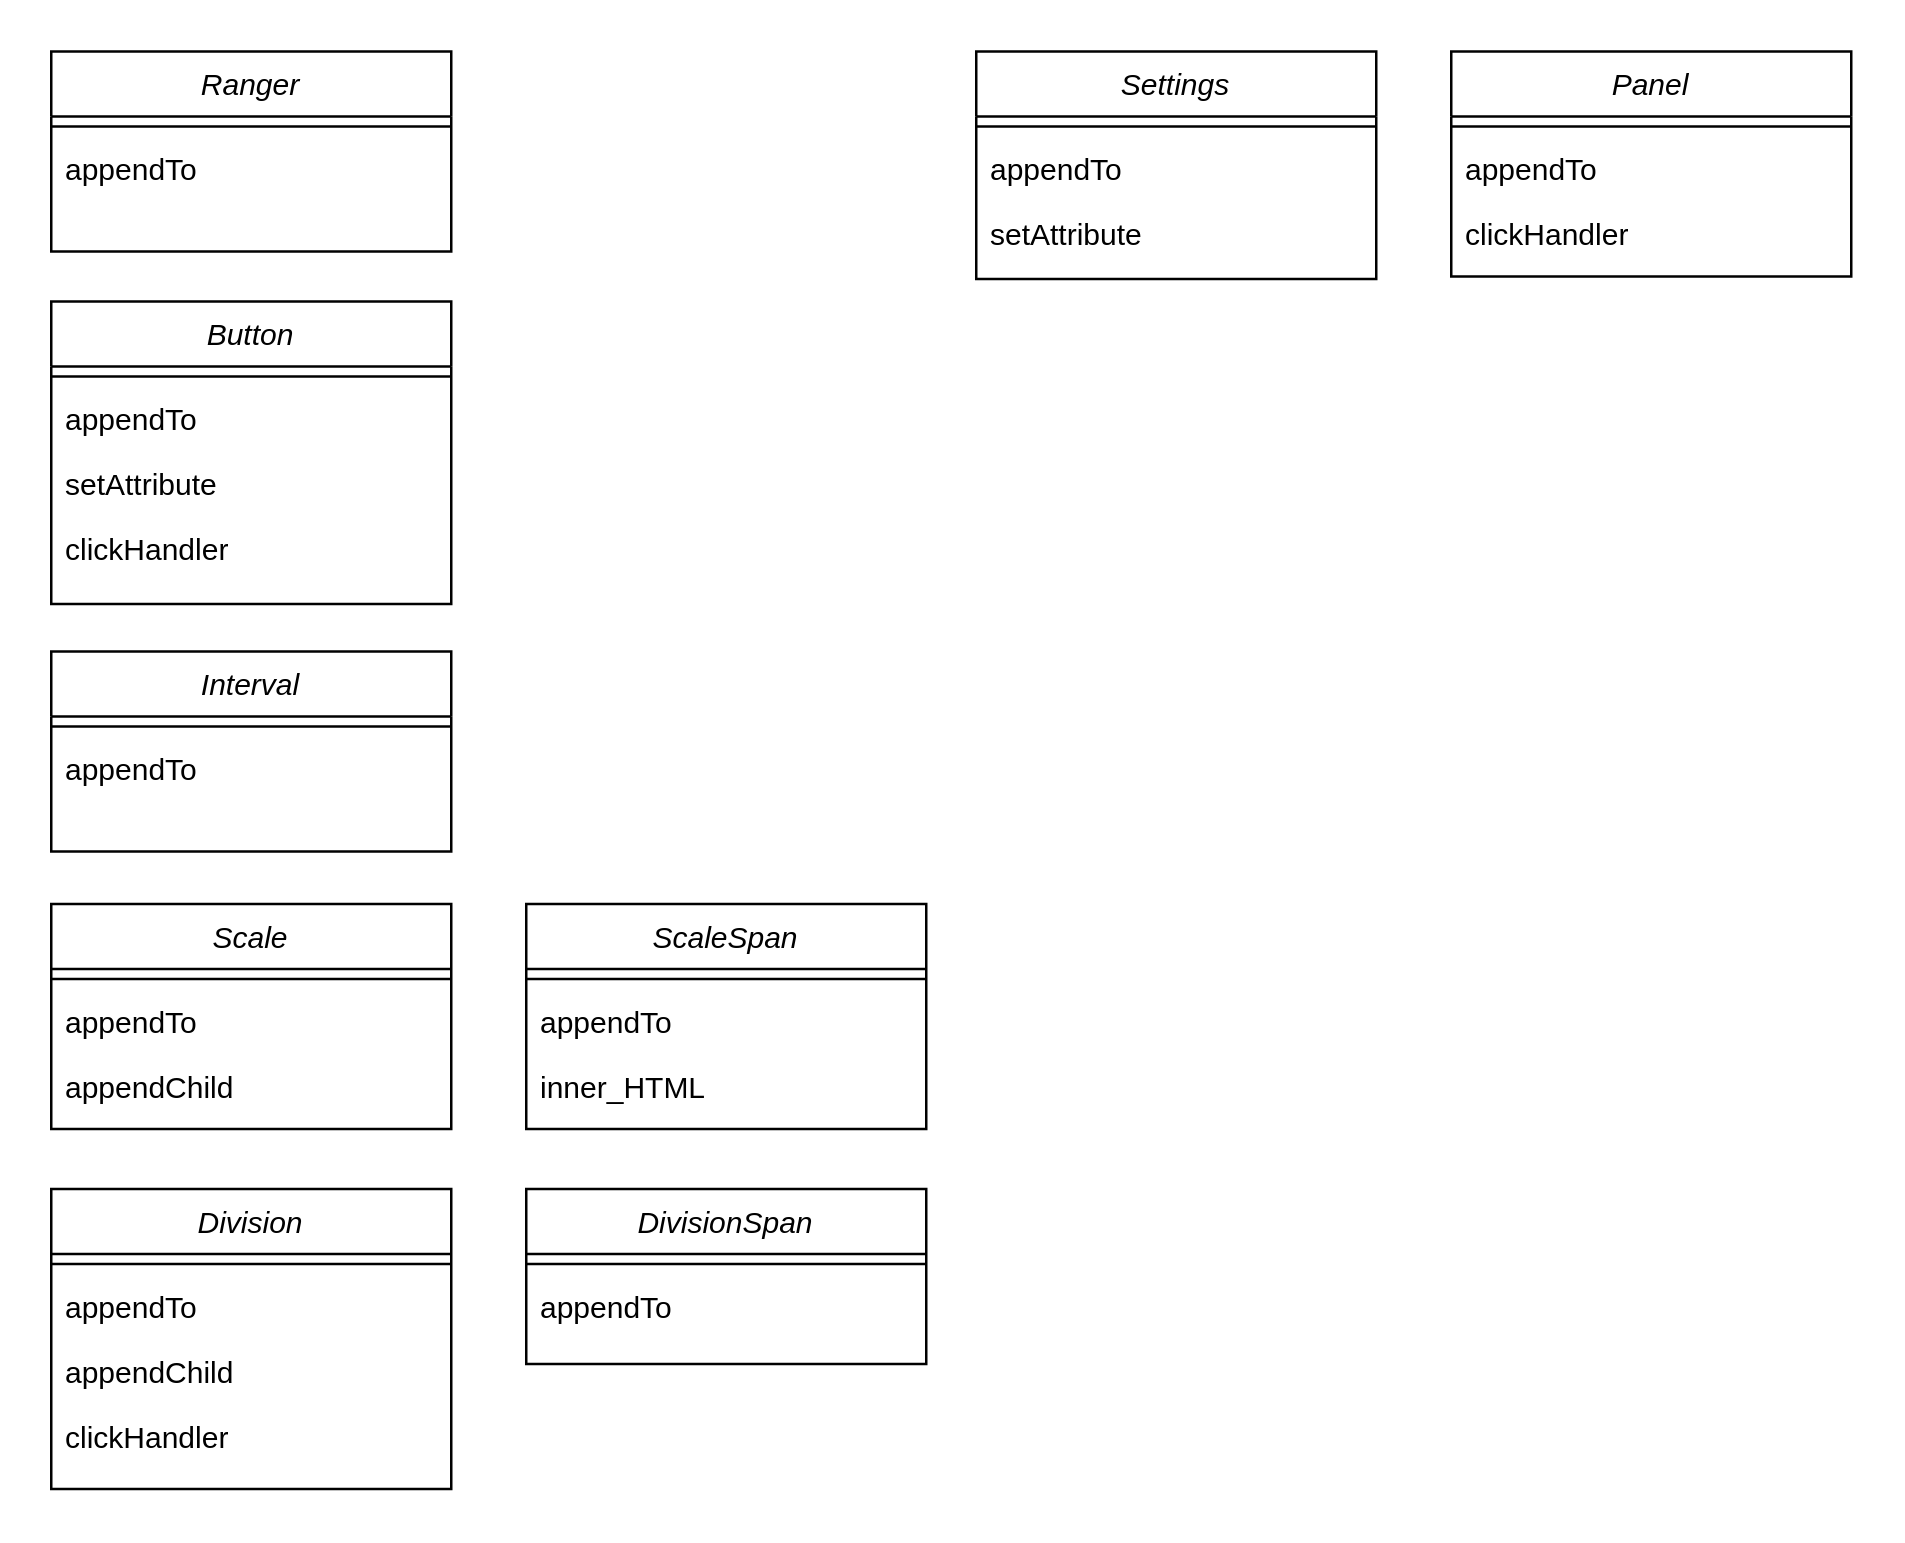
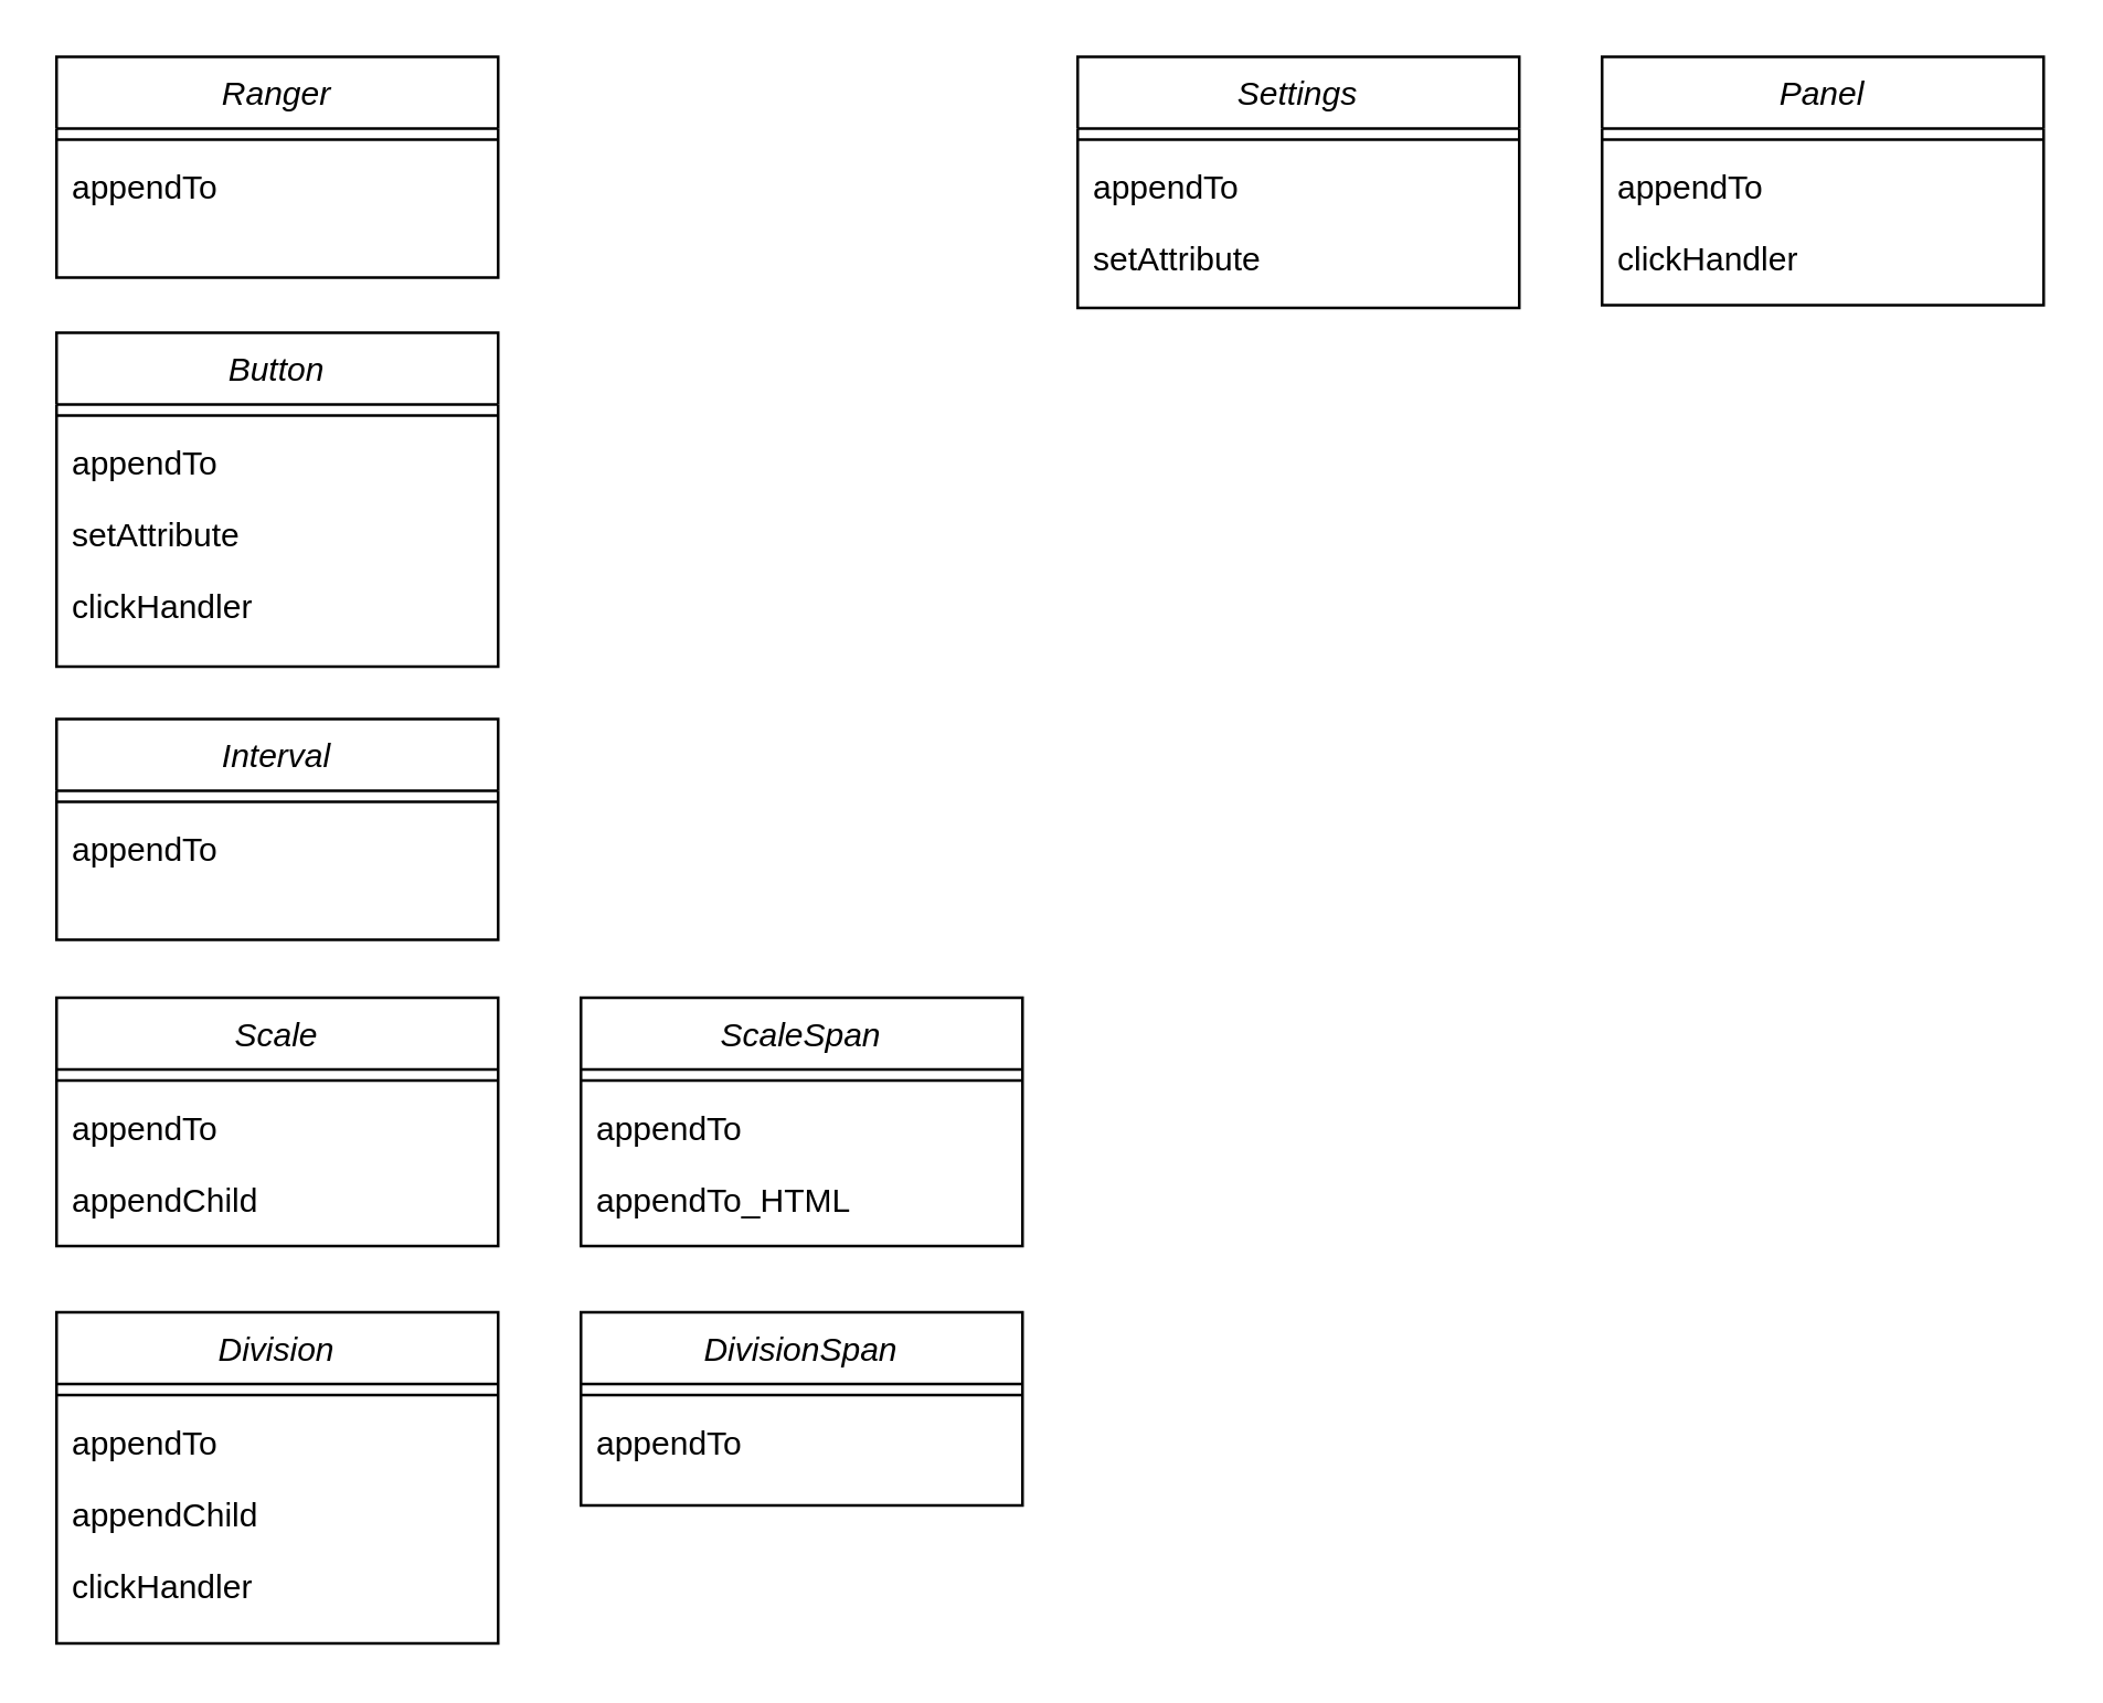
  <mxCell id="0" />
  <mxCell id="1" parent="0" />
  <mxCell id="2" value="Ranger" style="swimlane;fontStyle=2;align=center;verticalAlign=top;childLayout=stackLayout;horizontal=1;startSize=26;horizontalStack=0;resizeParent=1;resizeLast=0;collapsible=1;marginBottom=0;rounded=0;shadow=0;strokeWidth=1;" vertex="1" parent="1"><mxGeometry x="20" y="20" width="160" height="80" as="geometry"><mxRectangle x="230" y="140" width="160" height="26" as="alternateBounds" /></mxGeometry></mxCell>
  <mxCell id="3" value="" style="line;html=1;strokeWidth=1;align=left;verticalAlign=middle;spacingTop=-1;spacingLeft=3;spacingRight=3;rotatable=0;labelPosition=right;points=[];portConstraint=eastwest;" vertex="1" parent="2"><mxGeometry y="26" width="160" height="8" as="geometry" /></mxCell>
  <mxCell id="4" value="appendTo" style="text;align=left;verticalAlign=top;spacingLeft=4;spacingRight=4;overflow=hidden;rotatable=0;points=[[0,0.5],[1,0.5]];portConstraint=eastwest;" vertex="1" parent="2"><mxGeometry y="34" width="160" height="26" as="geometry" /></mxCell>
  <mxCell id="5" value="Interval" style="swimlane;fontStyle=2;align=center;verticalAlign=top;childLayout=stackLayout;horizontal=1;startSize=26;horizontalStack=0;resizeParent=1;resizeLast=0;collapsible=1;marginBottom=0;rounded=0;shadow=0;strokeWidth=1;" vertex="1" parent="1"><mxGeometry x="20" y="260" width="160" height="80" as="geometry"><mxRectangle x="230" y="140" width="160" height="26" as="alternateBounds" /></mxGeometry></mxCell>
  <mxCell id="6" value="" style="line;html=1;strokeWidth=1;align=left;verticalAlign=middle;spacingTop=-1;spacingLeft=3;spacingRight=3;rotatable=0;labelPosition=right;points=[];portConstraint=eastwest;" vertex="1" parent="5"><mxGeometry y="26" width="160" height="8" as="geometry" /></mxCell>
  <mxCell id="7" value="appendTo" style="text;align=left;verticalAlign=top;spacingLeft=4;spacingRight=4;overflow=hidden;rotatable=0;points=[[0,0.5],[1,0.5]];portConstraint=eastwest;" vertex="1" parent="5"><mxGeometry y="34" width="160" height="26" as="geometry" /></mxCell>
  <mxCell id="8" value="Button" style="swimlane;fontStyle=2;align=center;verticalAlign=top;childLayout=stackLayout;horizontal=1;startSize=26;horizontalStack=0;resizeParent=1;resizeLast=0;collapsible=1;marginBottom=0;rounded=0;shadow=0;strokeWidth=1;" vertex="1" parent="1"><mxGeometry x="20" y="120" width="160" height="121" as="geometry"><mxRectangle x="230" y="140" width="160" height="26" as="alternateBounds" /></mxGeometry></mxCell>
  <mxCell id="9" value="" style="line;html=1;strokeWidth=1;align=left;verticalAlign=middle;spacingTop=-1;spacingLeft=3;spacingRight=3;rotatable=0;labelPosition=right;points=[];portConstraint=eastwest;" vertex="1" parent="8"><mxGeometry y="26" width="160" height="8" as="geometry" /></mxCell>
  <mxCell id="10" value="appendTo" style="text;align=left;verticalAlign=top;spacingLeft=4;spacingRight=4;overflow=hidden;rotatable=0;points=[[0,0.5],[1,0.5]];portConstraint=eastwest;" vertex="1" parent="8"><mxGeometry y="34" width="160" height="26" as="geometry" /></mxCell>
  <mxCell id="11" value="setAttribute" style="text;align=left;verticalAlign=top;spacingLeft=4;spacingRight=4;overflow=hidden;rotatable=0;points=[[0,0.5],[1,0.5]];portConstraint=eastwest;" vertex="1" parent="8"><mxGeometry y="60" width="160" height="26" as="geometry" /></mxCell>
  <mxCell id="12" value="clickHandler" style="text;align=left;verticalAlign=top;spacingLeft=4;spacingRight=4;overflow=hidden;rotatable=0;points=[[0,0.5],[1,0.5]];portConstraint=eastwest;" vertex="1" parent="8"><mxGeometry y="86" width="160" height="26" as="geometry" /></mxCell>
  <mxCell id="13" value="Scale" style="swimlane;fontStyle=2;align=center;verticalAlign=top;childLayout=stackLayout;horizontal=1;startSize=26;horizontalStack=0;resizeParent=1;resizeLast=0;collapsible=1;marginBottom=0;rounded=0;shadow=0;strokeWidth=1;" vertex="1" parent="1"><mxGeometry x="20" y="361" width="160" height="90" as="geometry"><mxRectangle x="230" y="140" width="160" height="26" as="alternateBounds" /></mxGeometry></mxCell>
  <mxCell id="14" value="" style="line;html=1;strokeWidth=1;align=left;verticalAlign=middle;spacingTop=-1;spacingLeft=3;spacingRight=3;rotatable=0;labelPosition=right;points=[];portConstraint=eastwest;" vertex="1" parent="13"><mxGeometry y="26" width="160" height="8" as="geometry" /></mxCell>
  <mxCell id="15" value="appendTo" style="text;align=left;verticalAlign=top;spacingLeft=4;spacingRight=4;overflow=hidden;rotatable=0;points=[[0,0.5],[1,0.5]];portConstraint=eastwest;" vertex="1" parent="13"><mxGeometry y="34" width="160" height="26" as="geometry" /></mxCell>
  <mxCell id="16" value="appendChild" style="text;align=left;verticalAlign=top;spacingLeft=4;spacingRight=4;overflow=hidden;rotatable=0;points=[[0,0.5],[1,0.5]];portConstraint=eastwest;" vertex="1" parent="13"><mxGeometry y="60" width="160" height="26" as="geometry" /></mxCell>
  <mxCell id="17" value="ScaleSpan" style="swimlane;fontStyle=2;align=center;verticalAlign=top;childLayout=stackLayout;horizontal=1;startSize=26;horizontalStack=0;resizeParent=1;resizeLast=0;collapsible=1;marginBottom=0;rounded=0;shadow=0;strokeWidth=1;" vertex="1" parent="1"><mxGeometry x="210" y="361" width="160" height="90" as="geometry"><mxRectangle x="230" y="140" width="160" height="26" as="alternateBounds" /></mxGeometry></mxCell>
  <mxCell id="18" value="" style="line;html=1;strokeWidth=1;align=left;verticalAlign=middle;spacingTop=-1;spacingLeft=3;spacingRight=3;rotatable=0;labelPosition=right;points=[];portConstraint=eastwest;" vertex="1" parent="17"><mxGeometry y="26" width="160" height="8" as="geometry" /></mxCell>
  <mxCell id="19" value="appendTo" style="text;align=left;verticalAlign=top;spacingLeft=4;spacingRight=4;overflow=hidden;rotatable=0;points=[[0,0.5],[1,0.5]];portConstraint=eastwest;" vertex="1" parent="17"><mxGeometry y="34" width="160" height="26" as="geometry" /></mxCell>
- <mxCell id="20" value="inner_HTML" style="text;align=left;verticalAlign=top;spacingLeft=4;spacingRight=4;overflow=hidden;rotatable=0;points=[[0,0.5],[1,0.5]];portConstraint=eastwest;" vertex="1" parent="17"><mxGeometry y="60" width="160" height="26" as="geometry" /></mxCell>
+ <mxCell id="20" value="appendTo_HTML" style="text;align=left;verticalAlign=top;spacingLeft=4;spacingRight=4;overflow=hidden;rotatable=0;points=[[0,0.5],[1,0.5]];portConstraint=eastwest;" vertex="1" parent="17"><mxGeometry y="60" width="160" height="26" as="geometry" /></mxCell>
  <mxCell id="21" value="Division" style="swimlane;fontStyle=2;align=center;verticalAlign=top;childLayout=stackLayout;horizontal=1;startSize=26;horizontalStack=0;resizeParent=1;resizeLast=0;collapsible=1;marginBottom=0;rounded=0;shadow=0;strokeWidth=1;" vertex="1" parent="1"><mxGeometry x="20" y="475" width="160" height="120" as="geometry"><mxRectangle x="230" y="140" width="160" height="26" as="alternateBounds" /></mxGeometry></mxCell>
  <mxCell id="22" value="" style="line;html=1;strokeWidth=1;align=left;verticalAlign=middle;spacingTop=-1;spacingLeft=3;spacingRight=3;rotatable=0;labelPosition=right;points=[];portConstraint=eastwest;" vertex="1" parent="21"><mxGeometry y="26" width="160" height="8" as="geometry" /></mxCell>
  <mxCell id="23" value="appendTo" style="text;align=left;verticalAlign=top;spacingLeft=4;spacingRight=4;overflow=hidden;rotatable=0;points=[[0,0.5],[1,0.5]];portConstraint=eastwest;" vertex="1" parent="21"><mxGeometry y="34" width="160" height="26" as="geometry" /></mxCell>
  <mxCell id="24" value="appendChild" style="text;align=left;verticalAlign=top;spacingLeft=4;spacingRight=4;overflow=hidden;rotatable=0;points=[[0,0.5],[1,0.5]];portConstraint=eastwest;" vertex="1" parent="21"><mxGeometry y="60" width="160" height="26" as="geometry" /></mxCell>
  <mxCell id="25" value="clickHandler" style="text;align=left;verticalAlign=top;spacingLeft=4;spacingRight=4;overflow=hidden;rotatable=0;points=[[0,0.5],[1,0.5]];portConstraint=eastwest;" vertex="1" parent="21"><mxGeometry y="86" width="160" height="26" as="geometry" /></mxCell>
  <mxCell id="26" value="DivisionSpan" style="swimlane;fontStyle=2;align=center;verticalAlign=top;childLayout=stackLayout;horizontal=1;startSize=26;horizontalStack=0;resizeParent=1;resizeLast=0;collapsible=1;marginBottom=0;rounded=0;shadow=0;strokeWidth=1;" vertex="1" parent="1"><mxGeometry x="210" y="475" width="160" height="70" as="geometry"><mxRectangle x="230" y="140" width="160" height="26" as="alternateBounds" /></mxGeometry></mxCell>
  <mxCell id="27" value="" style="line;html=1;strokeWidth=1;align=left;verticalAlign=middle;spacingTop=-1;spacingLeft=3;spacingRight=3;rotatable=0;labelPosition=right;points=[];portConstraint=eastwest;" vertex="1" parent="26"><mxGeometry y="26" width="160" height="8" as="geometry" /></mxCell>
  <mxCell id="28" value="appendTo" style="text;align=left;verticalAlign=top;spacingLeft=4;spacingRight=4;overflow=hidden;rotatable=0;points=[[0,0.5],[1,0.5]];portConstraint=eastwest;" vertex="1" parent="26"><mxGeometry y="34" width="160" height="26" as="geometry" /></mxCell>
  <mxCell id="29" value="Panel" style="swimlane;fontStyle=2;align=center;verticalAlign=top;childLayout=stackLayout;horizontal=1;startSize=26;horizontalStack=0;resizeParent=1;resizeLast=0;collapsible=1;marginBottom=0;rounded=0;shadow=0;strokeWidth=1;" vertex="1" parent="1"><mxGeometry x="580" y="20" width="160" height="90" as="geometry"><mxRectangle x="230" y="140" width="160" height="26" as="alternateBounds" /></mxGeometry></mxCell>
  <mxCell id="30" value="" style="line;html=1;strokeWidth=1;align=left;verticalAlign=middle;spacingTop=-1;spacingLeft=3;spacingRight=3;rotatable=0;labelPosition=right;points=[];portConstraint=eastwest;" vertex="1" parent="29"><mxGeometry y="26" width="160" height="8" as="geometry" /></mxCell>
  <mxCell id="31" value="appendTo" style="text;align=left;verticalAlign=top;spacingLeft=4;spacingRight=4;overflow=hidden;rotatable=0;points=[[0,0.5],[1,0.5]];portConstraint=eastwest;" vertex="1" parent="29"><mxGeometry y="34" width="160" height="26" as="geometry" /></mxCell>
  <mxCell id="32" value="clickHandler" style="text;align=left;verticalAlign=top;spacingLeft=4;spacingRight=4;overflow=hidden;rotatable=0;points=[[0,0.5],[1,0.5]];portConstraint=eastwest;" vertex="1" parent="29"><mxGeometry y="60" width="160" height="26" as="geometry" /></mxCell>
  <mxCell id="33" value="Settings" style="swimlane;fontStyle=2;align=center;verticalAlign=top;childLayout=stackLayout;horizontal=1;startSize=26;horizontalStack=0;resizeParent=1;resizeLast=0;collapsible=1;marginBottom=0;rounded=0;shadow=0;strokeWidth=1;" vertex="1" parent="1"><mxGeometry x="390" y="20" width="160" height="91" as="geometry"><mxRectangle x="230" y="140" width="160" height="26" as="alternateBounds" /></mxGeometry></mxCell>
  <mxCell id="34" value="" style="line;html=1;strokeWidth=1;align=left;verticalAlign=middle;spacingTop=-1;spacingLeft=3;spacingRight=3;rotatable=0;labelPosition=right;points=[];portConstraint=eastwest;" vertex="1" parent="33"><mxGeometry y="26" width="160" height="8" as="geometry" /></mxCell>
  <mxCell id="35" value="appendTo" style="text;align=left;verticalAlign=top;spacingLeft=4;spacingRight=4;overflow=hidden;rotatable=0;points=[[0,0.5],[1,0.5]];portConstraint=eastwest;" vertex="1" parent="33"><mxGeometry y="34" width="160" height="26" as="geometry" /></mxCell>
  <mxCell id="36" value="setAttribute" style="text;align=left;verticalAlign=top;spacingLeft=4;spacingRight=4;overflow=hidden;rotatable=0;points=[[0,0.5],[1,0.5]];portConstraint=eastwest;" vertex="1" parent="33"><mxGeometry y="60" width="160" height="26" as="geometry" /></mxCell>
